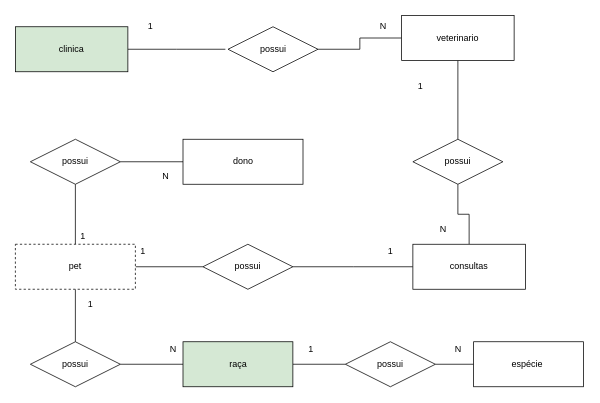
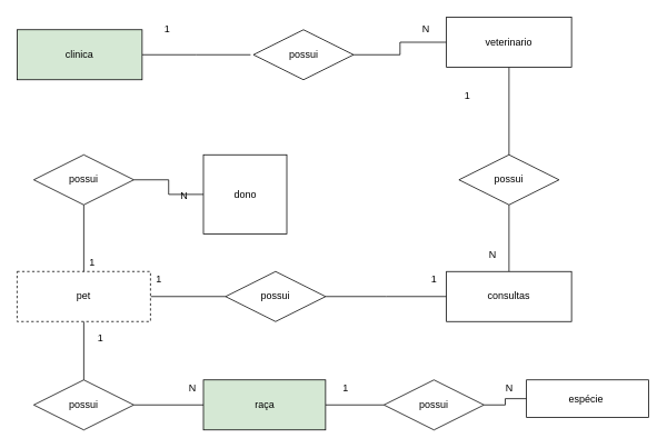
  <mxCell id="0" />
  <mxCell id="1" parent="0" />
  <mxCell id="2" value="" style="edgeStyle=orthogonalEdgeStyle;rounded=0;orthogonalLoop=1;jettySize=auto;html=1;endArrow=none;endFill=0;" edge="1" parent="1" source="3"><mxGeometry relative="1" as="geometry"><mxPoint x="300" y="65" as="targetPoint" /></mxGeometry></mxCell>
  <mxCell id="3" value="clinica" style="whiteSpace=wrap;html=1;align=center;fillColor=#d5e8d4;" vertex="1" parent="1"><mxGeometry x="20" y="35" width="150" height="60" as="geometry" /></mxCell>
  <mxCell id="4" value="" style="edgeStyle=orthogonalEdgeStyle;rounded=0;orthogonalLoop=1;jettySize=auto;html=1;endArrow=none;endFill=0;" edge="1" parent="1" source="5" target="7"><mxGeometry relative="1" as="geometry" /></mxCell>
  <mxCell id="5" value="possui" style="shape=rhombus;perimeter=rhombusPerimeter;whiteSpace=wrap;html=1;align=center;" vertex="1" parent="1"><mxGeometry x="303.5" y="35" width="120" height="60" as="geometry" /></mxCell>
  <mxCell id="6" value="" style="edgeStyle=orthogonalEdgeStyle;rounded=0;orthogonalLoop=1;jettySize=auto;html=1;endArrow=none;endFill=0;" edge="1" parent="1" source="7" target="9"><mxGeometry relative="1" as="geometry" /></mxCell>
  <mxCell id="7" value="veterinario" style="whiteSpace=wrap;html=1;align=center;" vertex="1" parent="1"><mxGeometry x="535" y="20" width="150" height="60" as="geometry" /></mxCell>
  <mxCell id="8" value="" style="edgeStyle=orthogonalEdgeStyle;rounded=0;orthogonalLoop=1;jettySize=auto;html=1;endArrow=none;endFill=0;" edge="1" parent="1" source="9" target="11"><mxGeometry relative="1" as="geometry" /></mxCell>
  <mxCell id="9" value="possui" style="shape=rhombus;perimeter=rhombusPerimeter;whiteSpace=wrap;html=1;align=center;" vertex="1" parent="1"><mxGeometry x="550" y="185" width="120" height="60" as="geometry" /></mxCell>
  <mxCell id="10" value="" style="edgeStyle=orthogonalEdgeStyle;rounded=0;orthogonalLoop=1;jettySize=auto;html=1;endArrow=none;endFill=0;" edge="1" parent="1" source="11"><mxGeometry relative="1" as="geometry"><mxPoint x="390" y="355" as="targetPoint" /></mxGeometry></mxCell>
- <mxCell id="11" value="consultas" style="whiteSpace=wrap;html=1;align=center;" vertex="1" parent="1"><mxGeometry x="550" y="325" width="150" height="60" as="geometry" /></mxCell>
+ <mxCell id="11" value="consultas" style="whiteSpace=wrap;html=1;align=center;" vertex="1" parent="1"><mxGeometry x="535" y="325" width="150" height="60" as="geometry" /></mxCell>
  <mxCell id="12" value="" style="edgeStyle=orthogonalEdgeStyle;rounded=0;orthogonalLoop=1;jettySize=auto;html=1;endArrow=none;endFill=0;" edge="1" parent="1" source="13" target="16"><mxGeometry relative="1" as="geometry" /></mxCell>
  <mxCell id="13" value="possui" style="shape=rhombus;perimeter=rhombusPerimeter;whiteSpace=wrap;html=1;align=center;" vertex="1" parent="1"><mxGeometry x="270" y="325" width="120" height="60" as="geometry" /></mxCell>
  <mxCell id="14" value="" style="edgeStyle=orthogonalEdgeStyle;rounded=0;orthogonalLoop=1;jettySize=auto;html=1;endArrow=none;endFill=0;" edge="1" parent="1" source="16" target="18"><mxGeometry relative="1" as="geometry" /></mxCell>
  <mxCell id="15" value="" style="edgeStyle=orthogonalEdgeStyle;rounded=0;orthogonalLoop=1;jettySize=auto;html=1;endArrow=none;endFill=0;" edge="1" parent="1" source="16" target="25"><mxGeometry relative="1" as="geometry" /></mxCell>
  <mxCell id="16" value="pet" style="whiteSpace=wrap;html=1;align=center;dashed=1;" vertex="1" parent="1"><mxGeometry x="20" y="325" width="160" height="60" as="geometry" /></mxCell>
  <mxCell id="17" value="" style="edgeStyle=orthogonalEdgeStyle;rounded=0;orthogonalLoop=1;jettySize=auto;html=1;endArrow=none;endFill=0;" edge="1" parent="1" source="18" target="20"><mxGeometry relative="1" as="geometry" /></mxCell>
  <mxCell id="18" value="possui" style="shape=rhombus;perimeter=rhombusPerimeter;whiteSpace=wrap;html=1;align=center;" vertex="1" parent="1"><mxGeometry x="40" y="455" width="120" height="60" as="geometry" /></mxCell>
  <mxCell id="19" value="" style="edgeStyle=orthogonalEdgeStyle;rounded=0;orthogonalLoop=1;jettySize=auto;html=1;endArrow=none;endFill=0;" edge="1" parent="1" source="20" target="22"><mxGeometry relative="1" as="geometry" /></mxCell>
  <mxCell id="20" value="raça" style="whiteSpace=wrap;html=1;align=center;fillColor=#d5e8d4;" vertex="1" parent="1"><mxGeometry x="243.5" y="455" width="146.5" height="60" as="geometry" /></mxCell>
  <mxCell id="21" value="" style="edgeStyle=orthogonalEdgeStyle;rounded=0;orthogonalLoop=1;jettySize=auto;html=1;endArrow=none;endFill=0;" edge="1" parent="1" source="22" target="23"><mxGeometry relative="1" as="geometry" /></mxCell>
  <mxCell id="22" value="possui" style="shape=rhombus;perimeter=rhombusPerimeter;whiteSpace=wrap;html=1;align=center;" vertex="1" parent="1"><mxGeometry x="460" y="455" width="120" height="60" as="geometry" /></mxCell>
- <mxCell id="23" value="espécie&amp;nbsp;" style="whiteSpace=wrap;html=1;align=center;" vertex="1" parent="1"><mxGeometry x="631" y="455" width="146.5" height="60" as="geometry" /></mxCell>
+ <mxCell id="23" value="espécie&amp;nbsp;" style="whiteSpace=wrap;html=1;align=center;" vertex="1" parent="1"><mxGeometry x="631" y="455" width="146.5" height="45" as="geometry" /></mxCell>
  <mxCell id="24" value="" style="edgeStyle=orthogonalEdgeStyle;rounded=0;orthogonalLoop=1;jettySize=auto;html=1;endArrow=none;endFill=0;" edge="1" parent="1" source="25" target="26"><mxGeometry relative="1" as="geometry" /></mxCell>
  <mxCell id="25" value="possui" style="shape=rhombus;perimeter=rhombusPerimeter;whiteSpace=wrap;html=1;align=center;" vertex="1" parent="1"><mxGeometry x="40" y="185" width="120" height="60" as="geometry" /></mxCell>
- <mxCell id="26" value="dono" style="whiteSpace=wrap;html=1;align=center;" vertex="1" parent="1"><mxGeometry x="243.5" y="185" width="160" height="60" as="geometry" /></mxCell>
+ <mxCell id="26" value="dono" style="whiteSpace=wrap;html=1;align=center;" vertex="1" parent="1"><mxGeometry x="243.5" y="185" width="100" height="95" as="geometry" /></mxCell>
  <mxCell id="27" value="1" style="text;html=1;align=center;verticalAlign=middle;resizable=0;points=[];autosize=1;strokeColor=none;" vertex="1" parent="1"><mxGeometry x="190" y="25" width="20" height="20" as="geometry" /></mxCell>
  <mxCell id="28" value="N" style="text;html=1;align=center;verticalAlign=middle;resizable=0;points=[];autosize=1;strokeColor=none;" vertex="1" parent="1"><mxGeometry x="500" y="25" width="20" height="20" as="geometry" /></mxCell>
  <mxCell id="29" value="1" style="text;html=1;align=center;verticalAlign=middle;resizable=0;points=[];autosize=1;strokeColor=none;" vertex="1" parent="1"><mxGeometry x="550" y="105" width="20" height="20" as="geometry" /></mxCell>
  <mxCell id="30" value="N" style="text;html=1;align=center;verticalAlign=middle;resizable=0;points=[];autosize=1;strokeColor=none;" vertex="1" parent="1"><mxGeometry x="580" y="295" width="20" height="20" as="geometry" /></mxCell>
  <mxCell id="31" value="1" style="text;html=1;align=center;verticalAlign=middle;resizable=0;points=[];autosize=1;strokeColor=none;" vertex="1" parent="1"><mxGeometry x="510" y="325" width="20" height="20" as="geometry" /></mxCell>
  <mxCell id="32" value="1" style="text;html=1;align=center;verticalAlign=middle;resizable=0;points=[];autosize=1;strokeColor=none;" vertex="1" parent="1"><mxGeometry x="180" y="325" width="20" height="20" as="geometry" /></mxCell>
  <mxCell id="33" value="N" style="text;html=1;align=center;verticalAlign=middle;resizable=0;points=[];autosize=1;strokeColor=none;" vertex="1" parent="1"><mxGeometry x="210" y="225" width="20" height="20" as="geometry" /></mxCell>
  <mxCell id="34" value="1" style="text;html=1;align=center;verticalAlign=middle;resizable=0;points=[];autosize=1;strokeColor=none;" vertex="1" parent="1"><mxGeometry x="100" y="305" width="20" height="20" as="geometry" /></mxCell>
  <mxCell id="35" value="1" style="text;html=1;align=center;verticalAlign=middle;resizable=0;points=[];autosize=1;strokeColor=none;" vertex="1" parent="1"><mxGeometry x="110" y="395" width="20" height="20" as="geometry" /></mxCell>
  <mxCell id="36" value="N" style="text;html=1;align=center;verticalAlign=middle;resizable=0;points=[];autosize=1;strokeColor=none;" vertex="1" parent="1"><mxGeometry x="220" y="455" width="20" height="20" as="geometry" /></mxCell>
  <mxCell id="37" value="1" style="text;html=1;align=center;verticalAlign=middle;resizable=0;points=[];autosize=1;strokeColor=none;" vertex="1" parent="1"><mxGeometry x="403.5" y="455" width="20" height="20" as="geometry" /></mxCell>
  <mxCell id="38" value="N" style="text;html=1;align=center;verticalAlign=middle;resizable=0;points=[];autosize=1;strokeColor=none;" vertex="1" parent="1"><mxGeometry x="600" y="455" width="20" height="20" as="geometry" /></mxCell>
